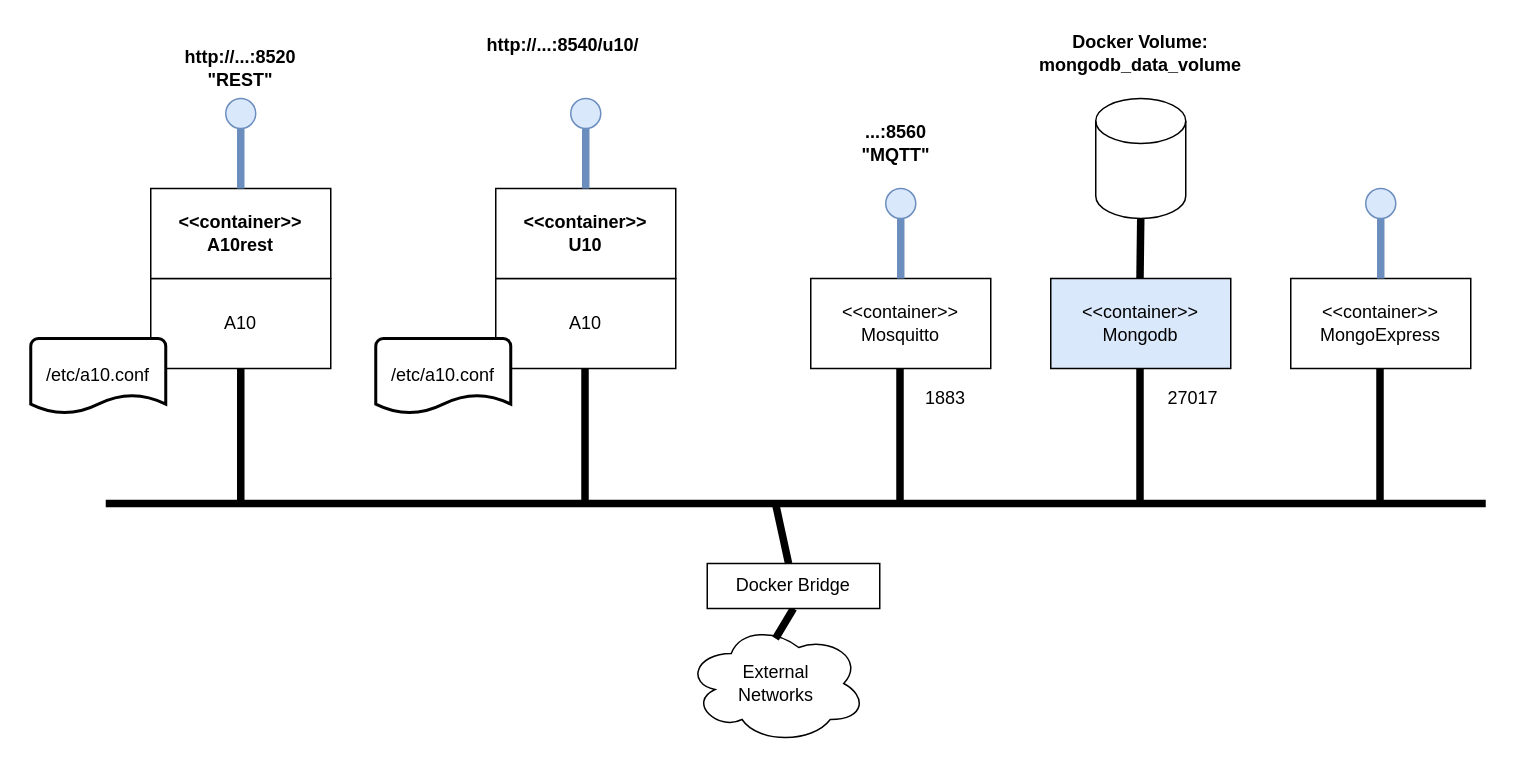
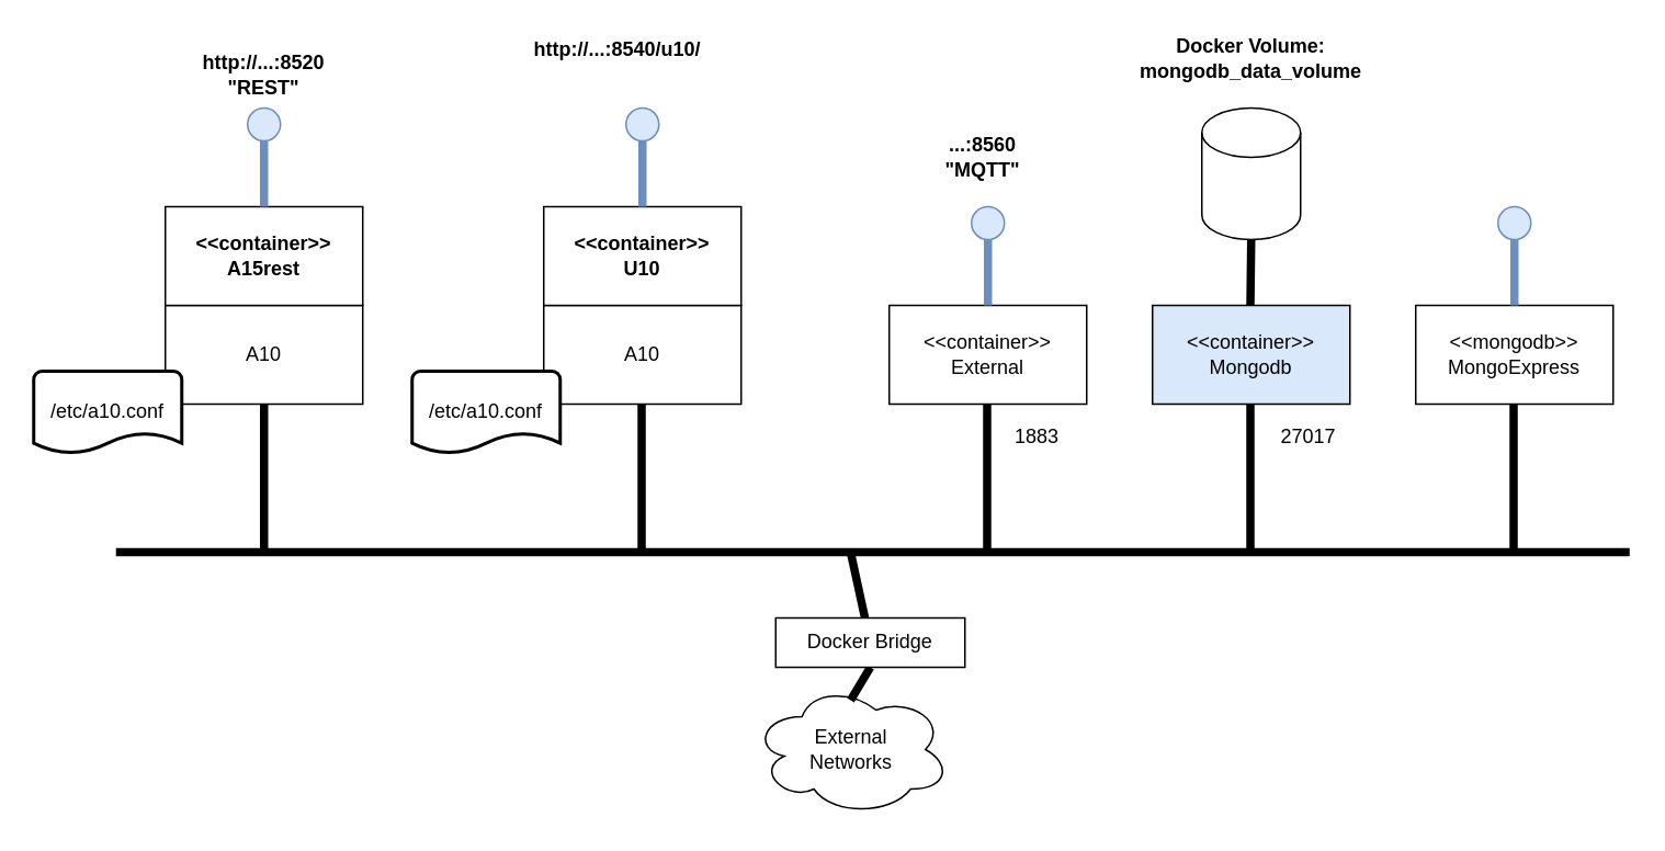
  <mxCell id="0" />
  <mxCell id="1" parent="0" />
  <mxCell id="2" value="A10" style="rounded=0;whiteSpace=wrap;html=1;" vertex="1" parent="1"><mxGeometry x="100" y="185" width="120" height="60" as="geometry" /></mxCell>
  <mxCell id="3" value="A10" style="rounded=0;whiteSpace=wrap;html=1;" vertex="1" parent="1"><mxGeometry x="330" y="185" width="120" height="60" as="geometry" /></mxCell>
- <mxCell id="4" value="&lt;div&gt;&amp;lt;&amp;lt;container&amp;gt;&amp;gt;&lt;/div&gt;&lt;div&gt;A10rest&lt;/div&gt;" style="rounded=0;whiteSpace=wrap;html=1;fontStyle=1" vertex="1" parent="1"><mxGeometry x="100" y="125" width="120" height="60" as="geometry" /></mxCell>
+ <mxCell id="4" value="&lt;div&gt;&amp;lt;&amp;lt;container&amp;gt;&amp;gt;&lt;/div&gt;&lt;div&gt;A15rest&lt;/div&gt;" style="rounded=0;whiteSpace=wrap;html=1;fontStyle=1" vertex="1" parent="1"><mxGeometry x="100" y="125" width="120" height="60" as="geometry" /></mxCell>
  <mxCell id="5" value="&lt;div&gt;&lt;b&gt;&amp;lt;&amp;lt;container&amp;gt;&amp;gt;&lt;/b&gt;&lt;/div&gt;&lt;div&gt;&lt;b&gt;U10&lt;/b&gt;&lt;br&gt;&lt;/div&gt;" style="rounded=0;whiteSpace=wrap;html=1;" vertex="1" parent="1"><mxGeometry x="330" y="125" width="120" height="60" as="geometry" /></mxCell>
  <mxCell id="6" value="/etc/a10.conf" style="strokeWidth=2;html=1;shape=mxgraph.flowchart.document2;whiteSpace=wrap;size=0.25;" vertex="1" parent="1"><mxGeometry x="20" y="225" width="90" height="50" as="geometry" /></mxCell>
  <mxCell id="7" value="/etc/a10.conf" style="strokeWidth=2;html=1;shape=mxgraph.flowchart.document2;whiteSpace=wrap;size=0.25;" vertex="1" parent="1"><mxGeometry x="250" y="225" width="90" height="50" as="geometry" /></mxCell>
- <mxCell id="8" value="&lt;div&gt;&amp;lt;&amp;lt;container&amp;gt;&amp;gt;&lt;br&gt;&lt;/div&gt;&lt;div&gt;Mosquitto&lt;/div&gt;" style="rounded=0;whiteSpace=wrap;html=1;" vertex="1" parent="1"><mxGeometry x="540" y="185" width="120" height="60" as="geometry" /></mxCell>
+ <mxCell id="8" value="&lt;div&gt;&amp;lt;&amp;lt;container&amp;gt;&amp;gt;&lt;br&gt;&lt;/div&gt;&lt;div&gt;External&lt;/div&gt;" style="rounded=0;whiteSpace=wrap;html=1;" vertex="1" parent="1"><mxGeometry x="540" y="185" width="120" height="60" as="geometry" /></mxCell>
  <mxCell id="9" value="&amp;lt;&amp;lt;container&amp;gt;&amp;gt;&lt;br&gt;&lt;div&gt;Mongodb&lt;/div&gt;" style="rounded=0;whiteSpace=wrap;html=1;fillColor=#dae8fc;" vertex="1" parent="1"><mxGeometry x="700" y="185" width="120" height="60" as="geometry" /></mxCell>
  <mxCell id="10" value="" style="shape=cylinder3;whiteSpace=wrap;html=1;boundedLbl=1;backgroundOutline=1;size=15;" vertex="1" parent="1"><mxGeometry x="730" y="65" width="60" height="80" as="geometry" /></mxCell>
- <mxCell id="11" value="&lt;div&gt;&amp;lt;&amp;lt;container&amp;gt;&amp;gt;&lt;br&gt;&lt;/div&gt;&lt;div&gt;MongoExpress&lt;/div&gt;" style="rounded=0;whiteSpace=wrap;html=1;" vertex="1" parent="1"><mxGeometry x="860" y="185" width="120" height="60" as="geometry" /></mxCell>
+ <mxCell id="11" value="&lt;div&gt;&amp;lt;&amp;lt;mongodb&amp;gt;&amp;gt;&lt;br&gt;&lt;/div&gt;&lt;div&gt;MongoExpress&lt;/div&gt;" style="rounded=0;whiteSpace=wrap;html=1;" vertex="1" parent="1"><mxGeometry x="860" y="185" width="120" height="60" as="geometry" /></mxCell>
  <mxCell id="12" value="&lt;div&gt;External&lt;/div&gt;&lt;div&gt;Networks&lt;/div&gt;" style="ellipse;shape=cloud;whiteSpace=wrap;html=1;" vertex="1" parent="1"><mxGeometry x="457" y="415" width="120" height="80" as="geometry" /></mxCell>
  <mxCell id="13" value="" style="endArrow=none;html=1;strokeWidth=5;" edge="1" parent="1"><mxGeometry width="50" height="50" relative="1" as="geometry"><mxPoint x="70" y="335" as="sourcePoint" /><mxPoint x="990" y="335" as="targetPoint" /></mxGeometry></mxCell>
  <mxCell id="14" value="" style="endArrow=none;html=1;strokeWidth=5;exitX=0.5;exitY=1;exitDx=0;exitDy=0;" edge="1" parent="1" source="2"><mxGeometry width="50" height="50" relative="1" as="geometry"><mxPoint x="120" y="345" as="sourcePoint" /><mxPoint x="160" y="335" as="targetPoint" /></mxGeometry></mxCell>
  <mxCell id="15" value="" style="endArrow=none;html=1;strokeWidth=5;exitX=0.5;exitY=1;exitDx=0;exitDy=0;" edge="1" parent="1"><mxGeometry width="50" height="50" relative="1" as="geometry"><mxPoint x="389.5" y="245" as="sourcePoint" /><mxPoint x="389.5" y="335" as="targetPoint" /></mxGeometry></mxCell>
  <mxCell id="16" value="" style="endArrow=none;html=1;strokeWidth=5;exitX=0.5;exitY=1;exitDx=0;exitDy=0;" edge="1" parent="1"><mxGeometry width="50" height="50" relative="1" as="geometry"><mxPoint x="599.5" y="245" as="sourcePoint" /><mxPoint x="599.5" y="335" as="targetPoint" /></mxGeometry></mxCell>
  <mxCell id="17" value="" style="endArrow=none;html=1;strokeWidth=5;exitX=0.5;exitY=1;exitDx=0;exitDy=0;" edge="1" parent="1"><mxGeometry width="50" height="50" relative="1" as="geometry"><mxPoint x="759.5" y="245" as="sourcePoint" /><mxPoint x="759.5" y="335" as="targetPoint" /></mxGeometry></mxCell>
  <mxCell id="18" value="" style="endArrow=none;html=1;strokeWidth=5;exitX=0.5;exitY=1;exitDx=0;exitDy=0;" edge="1" parent="1"><mxGeometry width="50" height="50" relative="1" as="geometry"><mxPoint x="919.5" y="245" as="sourcePoint" /><mxPoint x="919.5" y="335" as="targetPoint" /></mxGeometry></mxCell>
  <mxCell id="19" value="" style="endArrow=none;html=1;strokeWidth=5;exitX=0.5;exitY=1;exitDx=0;exitDy=0;startArrow=none;" edge="1" parent="1" source="22"><mxGeometry width="50" height="50" relative="1" as="geometry"><mxPoint x="516.5" y="335" as="sourcePoint" /><mxPoint x="516.5" y="425" as="targetPoint" /></mxGeometry></mxCell>
  <mxCell id="20" value="" style="endArrow=none;html=1;strokeWidth=5;exitX=0.5;exitY=1;exitDx=0;exitDy=0;entryX=0.5;entryY=1;entryDx=0;entryDy=0;entryPerimeter=0;" edge="1" parent="1" target="10"><mxGeometry width="50" height="50" relative="1" as="geometry"><mxPoint x="759.5" y="185" as="sourcePoint" /><mxPoint x="759.5" y="275" as="targetPoint" /></mxGeometry></mxCell>
  <mxCell id="21" value="&lt;div&gt;Docker Volume:&lt;/div&gt;&lt;div&gt;mongodb_data_volume&lt;br&gt;&lt;/div&gt;" style="text;html=1;strokeColor=none;fillColor=none;align=center;verticalAlign=middle;whiteSpace=wrap;rounded=0;fontStyle=1" vertex="1" parent="1"><mxGeometry x="705" y="25" width="110" height="20" as="geometry" /></mxCell>
  <mxCell id="22" value="Docker Bridge" style="rounded=0;whiteSpace=wrap;html=1;" vertex="1" parent="1"><mxGeometry x="471" y="375" width="115" height="30" as="geometry" /></mxCell>
  <mxCell id="23" value="" style="endArrow=none;html=1;strokeWidth=5;exitX=0.5;exitY=1;exitDx=0;exitDy=0;" edge="1" parent="1" target="22"><mxGeometry width="50" height="50" relative="1" as="geometry"><mxPoint x="516.5" y="335" as="sourcePoint" /><mxPoint x="516.5" y="425" as="targetPoint" /></mxGeometry></mxCell>
  <mxCell id="24" value="1883" style="text;html=1;strokeColor=none;fillColor=none;align=center;verticalAlign=middle;whiteSpace=wrap;rounded=0;" vertex="1" parent="1"><mxGeometry x="610" y="255" width="40" height="20" as="geometry" /></mxCell>
  <mxCell id="25" value="27017" style="text;html=1;strokeColor=none;fillColor=none;align=center;verticalAlign=middle;whiteSpace=wrap;rounded=0;" vertex="1" parent="1"><mxGeometry x="775" y="255" width="40" height="20" as="geometry" /></mxCell>
  <mxCell id="26" value="" style="ellipse;whiteSpace=wrap;html=1;aspect=fixed;fillColor=#dae8fc;strokeColor=#6c8ebf;" vertex="1" parent="1"><mxGeometry x="150" y="65" width="20" height="20" as="geometry" /></mxCell>
  <mxCell id="27" value="" style="endArrow=none;html=1;strokeWidth=5;exitX=0.5;exitY=1;exitDx=0;exitDy=0;fillColor=#dae8fc;strokeColor=#6c8ebf;" edge="1" parent="1" source="26"><mxGeometry width="50" height="50" relative="1" as="geometry"><mxPoint x="580" y="-5" as="sourcePoint" /><mxPoint x="160" y="125" as="targetPoint" /></mxGeometry></mxCell>
  <mxCell id="28" value="" style="ellipse;whiteSpace=wrap;html=1;aspect=fixed;fillColor=#dae8fc;strokeColor=#6c8ebf;" vertex="1" parent="1"><mxGeometry x="380" y="65" width="20" height="20" as="geometry" /></mxCell>
  <mxCell id="29" value="" style="endArrow=none;html=1;strokeWidth=5;exitX=0.5;exitY=1;exitDx=0;exitDy=0;fillColor=#dae8fc;strokeColor=#6c8ebf;" edge="1" parent="1" source="28"><mxGeometry width="50" height="50" relative="1" as="geometry"><mxPoint x="810" y="-5" as="sourcePoint" /><mxPoint x="390" y="125" as="targetPoint" /></mxGeometry></mxCell>
  <mxCell id="30" value="" style="ellipse;whiteSpace=wrap;html=1;aspect=fixed;fillColor=#dae8fc;strokeColor=#6c8ebf;" vertex="1" parent="1"><mxGeometry x="590" y="125" width="20" height="20" as="geometry" /></mxCell>
  <mxCell id="31" value="" style="endArrow=none;html=1;strokeWidth=5;exitX=0.5;exitY=1;exitDx=0;exitDy=0;fillColor=#dae8fc;strokeColor=#6c8ebf;" edge="1" parent="1" source="30"><mxGeometry width="50" height="50" relative="1" as="geometry"><mxPoint x="1020" y="55" as="sourcePoint" /><mxPoint x="600" y="185" as="targetPoint" /></mxGeometry></mxCell>
  <mxCell id="32" value="" style="ellipse;whiteSpace=wrap;html=1;aspect=fixed;fillColor=#dae8fc;strokeColor=#6c8ebf;" vertex="1" parent="1"><mxGeometry x="910" y="125" width="20" height="20" as="geometry" /></mxCell>
  <mxCell id="33" value="" style="endArrow=none;html=1;strokeWidth=5;exitX=0.5;exitY=1;exitDx=0;exitDy=0;fillColor=#dae8fc;strokeColor=#6c8ebf;" edge="1" parent="1" source="32"><mxGeometry width="50" height="50" relative="1" as="geometry"><mxPoint x="1340" y="55" as="sourcePoint" /><mxPoint x="920" y="185" as="targetPoint" /></mxGeometry></mxCell>
  <mxCell id="34" value="http://...:8540/u10/" style="text;html=1;strokeColor=none;fillColor=none;align=center;verticalAlign=middle;whiteSpace=wrap;rounded=0;fontStyle=1" vertex="1" parent="1"><mxGeometry x="355" y="20" width="40" height="20" as="geometry" /></mxCell>
  <mxCell id="35" value="&lt;div&gt;http://...:8520&lt;/div&gt;&lt;div&gt;&quot;REST&quot;&lt;br&gt;&lt;/div&gt;" style="text;html=1;strokeColor=none;fillColor=none;align=center;verticalAlign=middle;whiteSpace=wrap;rounded=0;fontStyle=1" vertex="1" parent="1"><mxGeometry x="140" y="35" width="40" height="20" as="geometry" /></mxCell>
  <mxCell id="36" value="&lt;div&gt;...:8560&lt;/div&gt;&lt;div&gt;&quot;MQTT&quot;&lt;br&gt;&lt;/div&gt;" style="text;html=1;strokeColor=none;fillColor=none;align=center;verticalAlign=middle;whiteSpace=wrap;rounded=0;fontStyle=1" vertex="1" parent="1"><mxGeometry x="577" y="85" width="40" height="20" as="geometry" /></mxCell>
